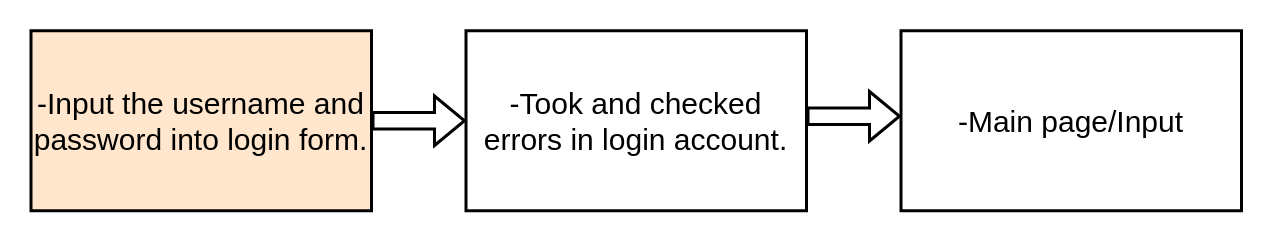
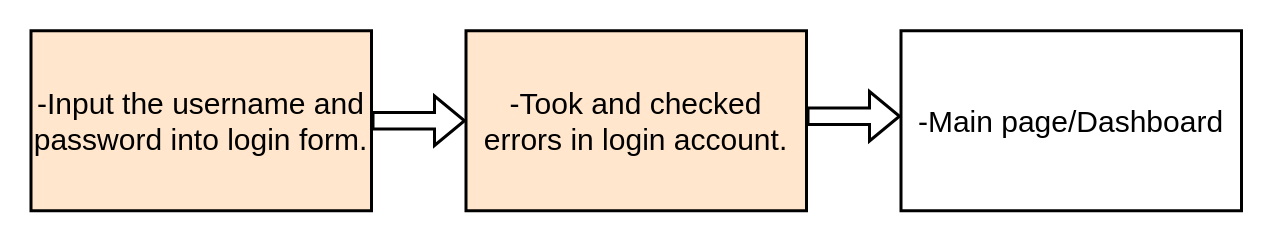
  <mxCell id="0" />
  <mxCell id="1" parent="0" />
  <mxCell id="2" value="&lt;font style=&quot;font-size: 20px;&quot;&gt;-Input the username and password into login form.&lt;/font&gt;" style="rounded=0;whiteSpace=wrap;html=1;fontFamily=Arial;align=center;verticalAlign=middle;strokeWidth=2;fillColor=#ffe6cc;" vertex="1" parent="1"><mxGeometry x="20" y="20" width="227" height="120" as="geometry" /></mxCell>
- <mxCell id="3" value="&lt;font style=&quot;font-size: 20px;&quot; face=&quot;Arial&quot;&gt;-Took and checked errors in login account.&lt;/font&gt;" style="rounded=0;whiteSpace=wrap;html=1;fontColor=#000000;strokeWidth=2;" vertex="1" parent="1"><mxGeometry x="310" y="20" width="227" height="120" as="geometry" /></mxCell>
- <mxCell id="4" value="&lt;font style=&quot;font-size: 20px;&quot; face=&quot;Arial&quot;&gt;-Main page/Input&lt;/font&gt;" style="rounded=0;whiteSpace=wrap;html=1;strokeWidth=2;" vertex="1" parent="1"><mxGeometry x="600" y="20" width="227" height="120" as="geometry" /></mxCell>
+ <mxCell id="3" value="&lt;font style=&quot;font-size: 20px;&quot; face=&quot;Arial&quot;&gt;-Took and checked errors in login account.&lt;/font&gt;" style="rounded=0;whiteSpace=wrap;html=1;fontColor=#000000;strokeWidth=2;fillColor=#ffe6cc;" vertex="1" parent="1"><mxGeometry x="310" y="20" width="227" height="120" as="geometry" /></mxCell>
+ <mxCell id="4" value="&lt;font style=&quot;font-size: 20px;&quot; face=&quot;Arial&quot;&gt;-Main page/Dashboard&lt;/font&gt;" style="rounded=0;whiteSpace=wrap;html=1;strokeWidth=2;" vertex="1" parent="1"><mxGeometry x="600" y="20" width="227" height="120" as="geometry" /></mxCell>
  <mxCell id="5" value="" style="shape=flexArrow;endArrow=classic;html=1;rounded=0;fontFamily=Arial;fontSize=17;fontColor=#000000;entryX=0;entryY=0.5;entryDx=0;entryDy=0;strokeWidth=2;" edge="1" parent="1" target="3"><mxGeometry width="50" height="50" relative="1" as="geometry"><mxPoint x="247" y="80" as="sourcePoint" /><mxPoint x="299" y="30" as="targetPoint" /></mxGeometry></mxCell>
  <mxCell id="6" value="" style="shape=flexArrow;endArrow=classic;html=1;rounded=0;fontFamily=Arial;fontSize=17;fontColor=#000000;entryX=0;entryY=0.5;entryDx=0;entryDy=0;strokeWidth=2;" edge="1" parent="1"><mxGeometry width="50" height="50" relative="1" as="geometry"><mxPoint x="537" y="77" as="sourcePoint" /><mxPoint x="600" y="77" as="targetPoint" /></mxGeometry></mxCell>
